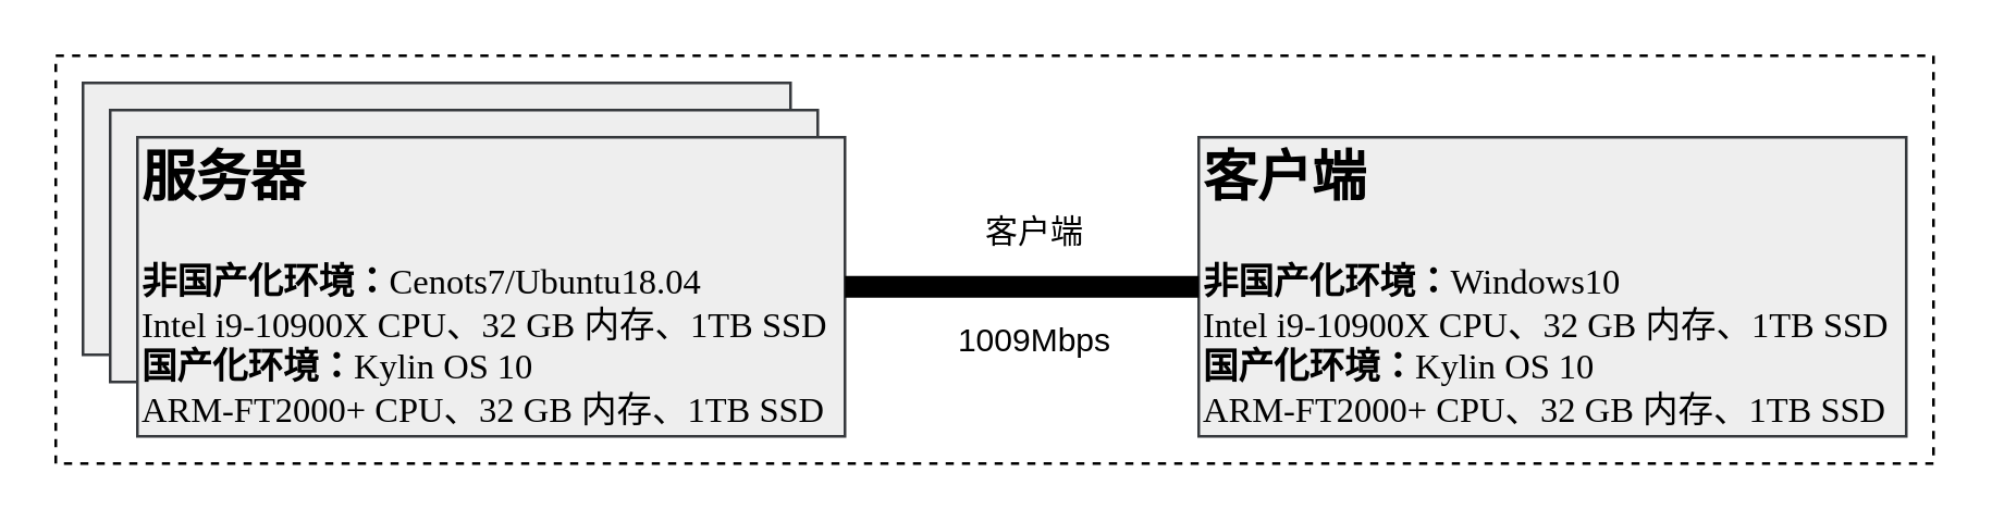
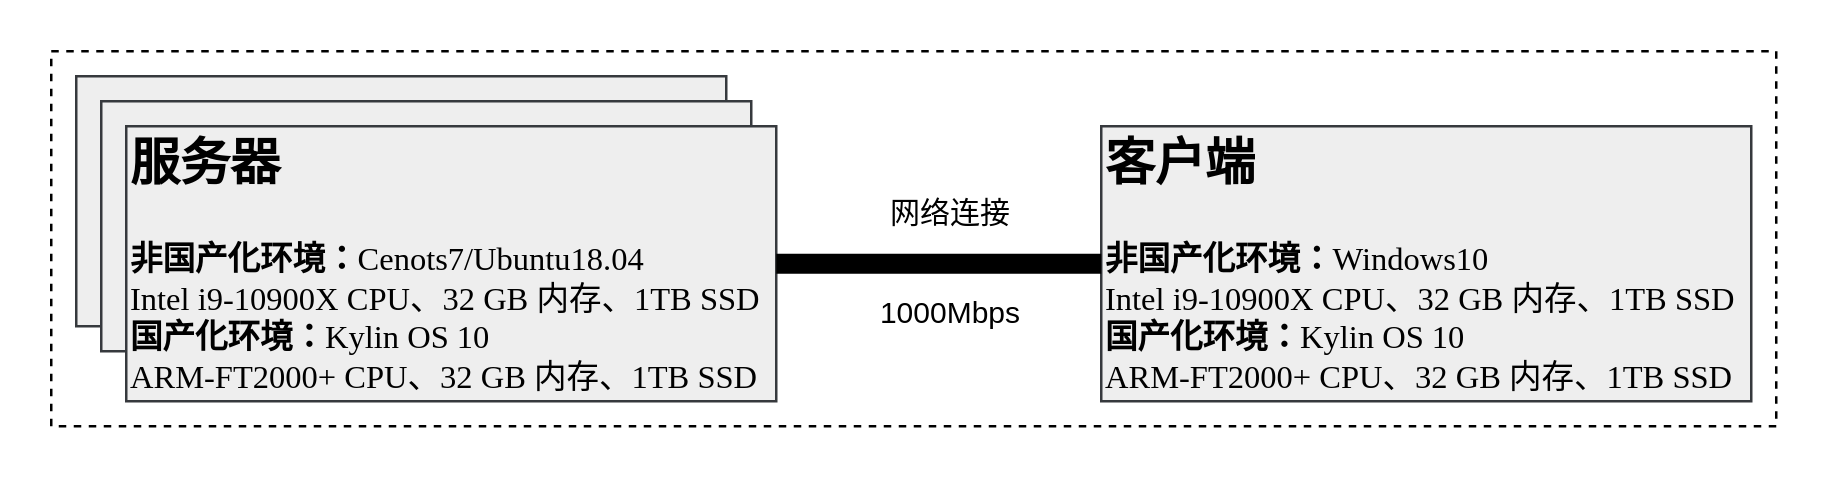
  <mxCell id="0" />
  <mxCell id="1" parent="0" />
  <mxCell id="2" value="" style="rounded=0;whiteSpace=wrap;html=1;dashed=1;" vertex="1" parent="1"><mxGeometry x="20" y="20" width="690" height="150" as="geometry" /></mxCell>
  <mxCell id="3" value="" style="rounded=0;whiteSpace=wrap;html=1;fillColor=#eeeeee;strokeColor=#36393d;" vertex="1" parent="1"><mxGeometry x="30" y="30" width="260" height="100" as="geometry" /></mxCell>
  <mxCell id="4" value="" style="rounded=0;whiteSpace=wrap;html=1;fillColor=#eeeeee;strokeColor=#36393d;" vertex="1" parent="1"><mxGeometry x="40" y="40" width="260" height="100" as="geometry" /></mxCell>
  <mxCell id="5" value="&lt;font size=&quot;1&quot; style=&quot;&quot;&gt;&lt;b style=&quot;font-size: 20px;&quot;&gt;服务器&lt;/b&gt;&lt;/font&gt;&lt;div&gt;&lt;span style=&quot;font-size: 16px;&quot;&gt;&lt;br&gt;&lt;/span&gt;&lt;div&gt;&lt;span style=&quot;background-color: initial; font-family: &amp;quot;Times New Roman&amp;quot;; font-size: 13px;&quot;&gt;&lt;font style=&quot;font-size: 13px;&quot;&gt;&lt;b&gt;非国产化环境：&lt;/b&gt;Cenots7/Ubuntu18.04&lt;/font&gt;&lt;/span&gt;&lt;div style=&quot;font-size: 13px;&quot;&gt;&lt;font style=&quot;font-size: 13px;&quot;&gt;&lt;font style=&quot;background-color: initial; font-size: 13px;&quot; face=&quot;Times New Roman&quot;&gt;Intel&lt;/font&gt;&lt;span style=&quot;background-color: initial; font-family: &amp;quot;Times New Roman&amp;quot;;&quot;&gt;&amp;nbsp;&lt;/span&gt;&lt;span style=&quot;background-color: initial; font-family: 宋体;&quot;&gt;&lt;font style=&quot;font-size: 13px;&quot; face=&quot;Times New Roman&quot;&gt;i&lt;/font&gt;&lt;/span&gt;&lt;span style=&quot;background-color: initial; font-family: &amp;quot;Times New Roman&amp;quot;;&quot;&gt;9-10900&lt;/span&gt;&lt;span style=&quot;background-color: initial; font-family: 宋体;&quot;&gt;&lt;font style=&quot;font-size: 13px;&quot; face=&quot;Times New Roman&quot;&gt;X&lt;/font&gt;&lt;/span&gt;&lt;span style=&quot;background-color: initial; font-family: &amp;quot;Times New Roman&amp;quot;;&quot;&gt;&amp;nbsp;&lt;/span&gt;&lt;span style=&quot;background-color: initial; font-family: 宋体;&quot;&gt;&lt;font style=&quot;font-size: 13px;&quot; face=&quot;Times New Roman&quot;&gt;CPU&lt;/font&gt;&lt;/span&gt;&lt;span style=&quot;background-color: initial; font-family: &amp;quot;Times New Roman&amp;quot;;&quot;&gt;&lt;font style=&quot;font-size: 13px;&quot; face=&quot;宋体&quot;&gt;、&lt;/font&gt;32&amp;nbsp;&lt;/span&gt;&lt;span style=&quot;background-color: initial; font-family: 宋体;&quot;&gt;&lt;font style=&quot;font-size: 13px;&quot; face=&quot;Times New Roman&quot;&gt;GB&lt;/font&gt;&lt;/span&gt;&lt;span style=&quot;background-color: initial; font-family: &amp;quot;Times New Roman&amp;quot;;&quot;&gt;&amp;nbsp;&lt;/span&gt;&lt;span style=&quot;background-color: initial; font-family: 宋体;&quot;&gt;&lt;font style=&quot;font-size: 13px;&quot; face=&quot;宋体&quot;&gt;内存、&lt;/font&gt;&lt;font style=&quot;font-size: 13px;&quot; face=&quot;Times New Roman&quot;&gt;1&lt;/font&gt;&lt;/span&gt;&lt;span style=&quot;background-color: initial; font-family: &amp;quot;Times New Roman&amp;quot;;&quot;&gt;TB&amp;nbsp;&lt;/span&gt;&lt;span style=&quot;background-color: initial; font-family: 宋体;&quot;&gt;&lt;font style=&quot;font-size: 13px;&quot; face=&quot;Times New Roman&quot;&gt;SSD&lt;/font&gt;&lt;/span&gt;&lt;/font&gt;&lt;/div&gt;&lt;/div&gt;&lt;/div&gt;&lt;div style=&quot;font-size: 13px;&quot;&gt;&lt;font face=&quot;Times New Roman&quot;&gt;&lt;b&gt;国产化环境：&lt;/b&gt;&lt;/font&gt;&lt;span style=&quot;font-family: &amp;quot;Times New Roman&amp;quot;; background-color: initial;&quot;&gt;Kylin OS 10&lt;/span&gt;&lt;/div&gt;&lt;div style=&quot;font-size: 13px;&quot;&gt;&lt;span style=&quot;background-color: initial; font-family: &amp;quot;Times New Roman&amp;quot;;&quot;&gt;ARM-FT2000+&amp;nbsp;&lt;/span&gt;&lt;span style=&quot;background-color: initial; font-family: 宋体;&quot;&gt;&lt;font face=&quot;Times New Roman&quot;&gt;CPU&lt;/font&gt;&lt;/span&gt;&lt;span style=&quot;background-color: initial; font-family: &amp;quot;Times New Roman&amp;quot;;&quot;&gt;&lt;font face=&quot;宋体&quot;&gt;、&lt;/font&gt;32&amp;nbsp;&lt;/span&gt;&lt;span style=&quot;background-color: initial; font-family: 宋体;&quot;&gt;&lt;font face=&quot;Times New Roman&quot;&gt;GB&lt;/font&gt;&lt;/span&gt;&lt;span style=&quot;background-color: initial; font-family: &amp;quot;Times New Roman&amp;quot;;&quot;&gt;&amp;nbsp;&lt;/span&gt;&lt;span style=&quot;background-color: initial; font-family: 宋体;&quot;&gt;&lt;font face=&quot;宋体&quot;&gt;内存、&lt;/font&gt;&lt;font face=&quot;Times New Roman&quot;&gt;1&lt;/font&gt;&lt;/span&gt;&lt;span style=&quot;background-color: initial; font-family: &amp;quot;Times New Roman&amp;quot;;&quot;&gt;TB&amp;nbsp;&lt;/span&gt;&lt;span style=&quot;background-color: initial; font-family: 宋体;&quot;&gt;&lt;font face=&quot;Times New Roman&quot;&gt;SSD&lt;/font&gt;&lt;/span&gt;&lt;span style=&quot;font-family: &amp;quot;Times New Roman&amp;quot;; background-color: initial;&quot;&gt;&lt;br&gt;&lt;/span&gt;&lt;/div&gt;" style="rounded=0;whiteSpace=wrap;html=1;align=left;fillColor=#eeeeee;strokeColor=#36393d;" vertex="1" parent="1"><mxGeometry y="50" width="260" height="110" as="geometry" x="50" /></mxCell>
  <mxCell id="6" value="&lt;font size=&quot;1&quot; style=&quot;&quot;&gt;&lt;b style=&quot;font-size: 20px;&quot;&gt;客户端&lt;/b&gt;&lt;/font&gt;&lt;div&gt;&lt;span style=&quot;font-size: 16px;&quot;&gt;&lt;br&gt;&lt;/span&gt;&lt;div&gt;&lt;div&gt;&lt;span style=&quot;background-color: initial; font-family: &amp;quot;Times New Roman&amp;quot;; font-size: 13px;&quot;&gt;&lt;b&gt;非国产化环境：&lt;/b&gt;Windows10&lt;/span&gt;&lt;/div&gt;&lt;div&gt;&lt;font style=&quot;font-size: 13px; background-color: initial;&quot; face=&quot;Times New Roman&quot;&gt;Intel&lt;/font&gt;&lt;span style=&quot;font-size: 13px; background-color: initial; font-family: &amp;quot;Times New Roman&amp;quot;;&quot;&gt;&amp;nbsp;&lt;/span&gt;&lt;span style=&quot;font-size: 13px; background-color: initial; font-family: 宋体;&quot;&gt;&lt;font face=&quot;Times New Roman&quot;&gt;i&lt;/font&gt;&lt;/span&gt;&lt;span style=&quot;font-size: 13px; background-color: initial; font-family: &amp;quot;Times New Roman&amp;quot;;&quot;&gt;9-10900&lt;/span&gt;&lt;span style=&quot;font-size: 13px; background-color: initial; font-family: 宋体;&quot;&gt;&lt;font face=&quot;Times New Roman&quot;&gt;X&lt;/font&gt;&lt;/span&gt;&lt;span style=&quot;font-size: 13px; background-color: initial; font-family: &amp;quot;Times New Roman&amp;quot;;&quot;&gt;&amp;nbsp;&lt;/span&gt;&lt;span style=&quot;font-size: 13px; background-color: initial; font-family: 宋体;&quot;&gt;&lt;font face=&quot;Times New Roman&quot;&gt;CPU&lt;/font&gt;&lt;/span&gt;&lt;span style=&quot;font-size: 13px; background-color: initial; font-family: &amp;quot;Times New Roman&amp;quot;;&quot;&gt;&lt;font face=&quot;宋体&quot;&gt;、&lt;/font&gt;32&amp;nbsp;&lt;/span&gt;&lt;span style=&quot;font-size: 13px; background-color: initial; font-family: 宋体;&quot;&gt;&lt;font face=&quot;Times New Roman&quot;&gt;GB&lt;/font&gt;&lt;/span&gt;&lt;span style=&quot;font-size: 13px; background-color: initial; font-family: &amp;quot;Times New Roman&amp;quot;;&quot;&gt;&amp;nbsp;&lt;/span&gt;&lt;span style=&quot;font-size: 13px; background-color: initial; font-family: 宋体;&quot;&gt;&lt;font face=&quot;宋体&quot;&gt;内存、&lt;/font&gt;&lt;font face=&quot;Times New Roman&quot;&gt;1&lt;/font&gt;&lt;/span&gt;&lt;span style=&quot;font-size: 13px; background-color: initial; font-family: &amp;quot;Times New Roman&amp;quot;;&quot;&gt;TB&amp;nbsp;&lt;/span&gt;&lt;span style=&quot;font-size: 13px; background-color: initial; font-family: 宋体;&quot;&gt;&lt;font face=&quot;Times New Roman&quot;&gt;SSD&lt;/font&gt;&lt;/span&gt;&lt;/div&gt;&lt;div style=&quot;font-size: 13px;&quot;&gt;&lt;font face=&quot;Times New Roman&quot;&gt;&lt;b&gt;国产化环境：&lt;/b&gt;&lt;/font&gt;&lt;span style=&quot;font-family: &amp;quot;Times New Roman&amp;quot;; background-color: initial;&quot;&gt;Kylin OS 10&lt;/span&gt;&lt;/div&gt;&lt;div style=&quot;font-size: 13px;&quot;&gt;&lt;span style=&quot;background-color: initial; font-family: &amp;quot;Times New Roman&amp;quot;;&quot;&gt;ARM-FT2000+&amp;nbsp;&lt;/span&gt;&lt;span style=&quot;background-color: initial; font-family: 宋体;&quot;&gt;&lt;font face=&quot;Times New Roman&quot;&gt;CPU&lt;/font&gt;&lt;/span&gt;&lt;span style=&quot;background-color: initial; font-family: &amp;quot;Times New Roman&amp;quot;;&quot;&gt;&lt;font face=&quot;宋体&quot;&gt;、&lt;/font&gt;32&amp;nbsp;&lt;/span&gt;&lt;span style=&quot;background-color: initial; font-family: 宋体;&quot;&gt;&lt;font face=&quot;Times New Roman&quot;&gt;GB&lt;/font&gt;&lt;/span&gt;&lt;span style=&quot;background-color: initial; font-family: &amp;quot;Times New Roman&amp;quot;;&quot;&gt;&amp;nbsp;&lt;/span&gt;&lt;span style=&quot;background-color: initial; font-family: 宋体;&quot;&gt;&lt;font face=&quot;宋体&quot;&gt;内存、&lt;/font&gt;&lt;font face=&quot;Times New Roman&quot;&gt;1&lt;/font&gt;&lt;/span&gt;&lt;span style=&quot;background-color: initial; font-family: &amp;quot;Times New Roman&amp;quot;;&quot;&gt;TB&amp;nbsp;&lt;/span&gt;&lt;span style=&quot;background-color: initial; font-family: 宋体;&quot;&gt;&lt;font face=&quot;Times New Roman&quot;&gt;SSD&lt;/font&gt;&lt;/span&gt;&lt;/div&gt;&lt;/div&gt;&lt;/div&gt;" style="rounded=0;whiteSpace=wrap;html=1;align=left;fillColor=#eeeeee;strokeColor=#36393d;" vertex="1" parent="1"><mxGeometry x="440" y="50" width="260" height="110" as="geometry" /></mxCell>
  <mxCell id="7" value="" style="endArrow=none;html=1;rounded=0;entryX=0;entryY=0.5;entryDx=0;entryDy=0;strokeWidth=8;exitX=1;exitY=0.5;exitDx=0;exitDy=0;" edge="1" parent="1" target="6" source="5"><mxGeometry width="50" height="50" relative="1" as="geometry"><mxPoint x="310" y="100" as="sourcePoint" /><mxPoint x="360" y="50" as="targetPoint" /></mxGeometry></mxCell>
- <mxCell id="8" value="客户端" style="text;html=1;align=center;verticalAlign=middle;whiteSpace=wrap;rounded=0;" vertex="1" parent="1"><mxGeometry x="350" y="70" width="60" height="30" as="geometry" /></mxCell>
- <mxCell id="9" value="1009Mbps" style="text;html=1;align=center;verticalAlign=middle;whiteSpace=wrap;rounded=0;" vertex="1" parent="1"><mxGeometry x="350" y="110" width="60" height="30" as="geometry" /></mxCell>
+ <mxCell id="8" value="网络连接" style="text;html=1;align=center;verticalAlign=middle;whiteSpace=wrap;rounded=0;" vertex="1" parent="1"><mxGeometry x="350" y="70" width="60" height="30" as="geometry" /></mxCell>
+ <mxCell id="9" value="1000Mbps" style="text;html=1;align=center;verticalAlign=middle;whiteSpace=wrap;rounded=0;" vertex="1" parent="1"><mxGeometry x="350" y="110" width="60" height="30" as="geometry" /></mxCell>
